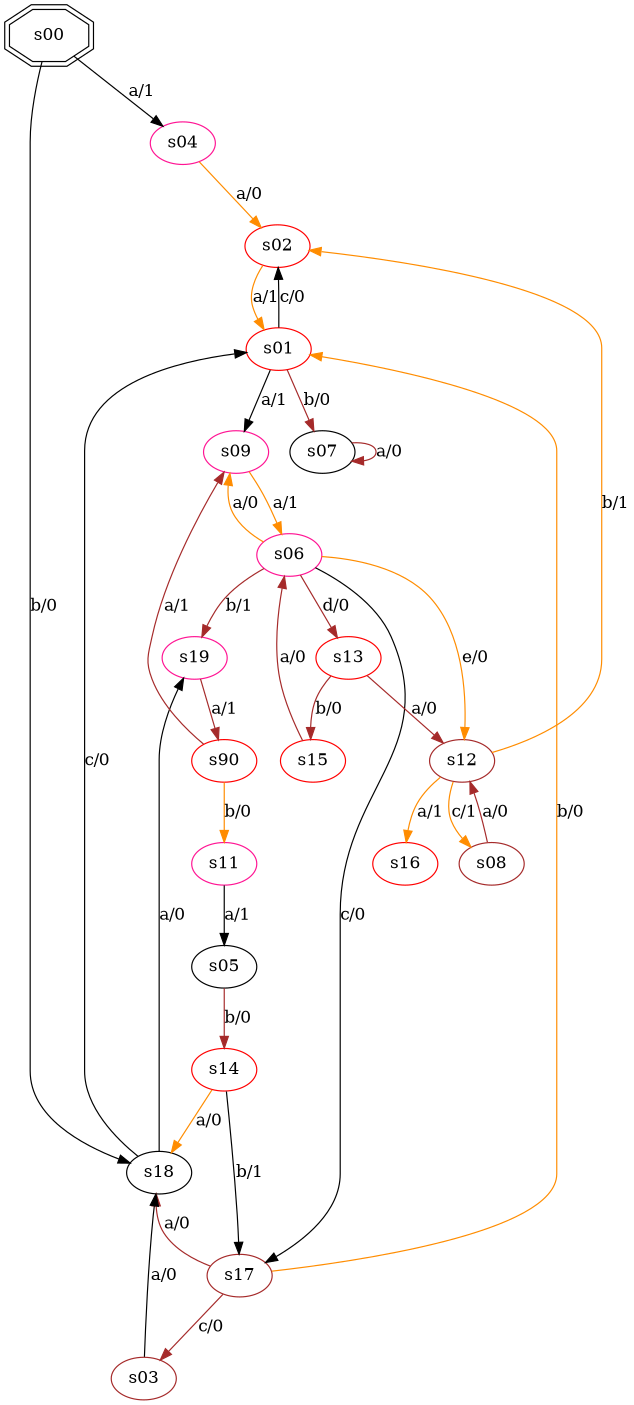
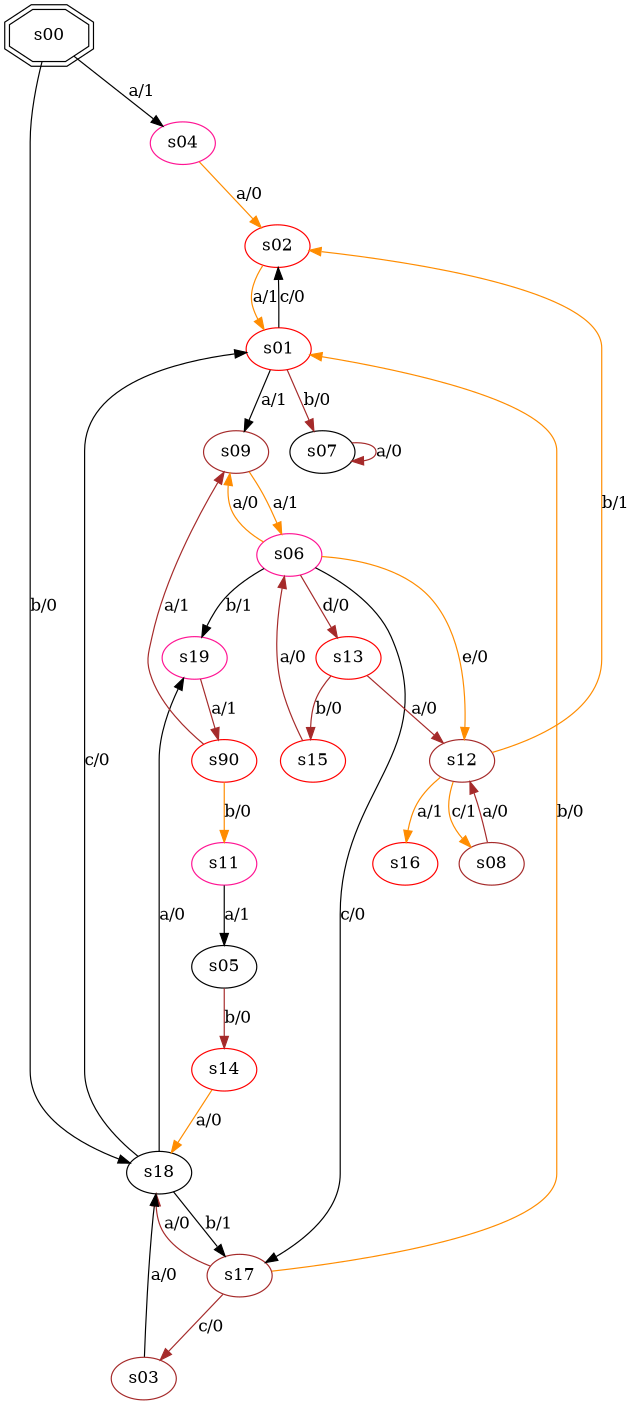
  digraph {
    node [color=red]
    edge [color=brown]
    s00 [color=black shape=doubleoctagon]
    s04 [color=deeppink]
    s18 [color=black]
    s02
    s01
    s19 [color=deeppink]
    s17 [color=brown]
-   s09 [color=deeppink]
+   s09 [color=brown]
    s07 [color=black]
    n10 [label=s90]
    s03 [color=brown]
    s06 [color=deeppink]
    s13
    s12 [color=brown]
    s05 [color=black]
    s14
    s15
    s08 [color=brown]
    s16
    s11 [color=deeppink]
    s00 -> s04 [color=black label="a/1"]
    s00 -> s18 [color=black label="b/0"]
    s04 -> s02 [color=darkorange label="a/0"]
    s18 -> s01 [color=black label="c/0"]
    s18 -> s19 [color=black label="a/0"]
-   s14 -> s17 [color=black label="b/1"]
+   s18 -> s17 [color=black label="b/1"]
    s02 -> s01 [color=darkorange label="a/1"]
    s01 -> s02 [color=black label="c/0"]
    s01 -> s09 [color=black label="a/1"]
    s01 -> s07 [label="b/0"]
    s19 -> n10 [label="a/1"]
    s17 -> s18 [label="a/0"]
    s17 -> s01 [color=darkorange label="b/0"]
    s17 -> s03 [label="c/0"]
    s09 -> s06 [color=darkorange label="a/1"]
    s07 -> s07 [label="a/0"]
    n10 -> s09 [label="a/1"]
    n10 -> s11 [color=darkorange label="b/0"]
    s03 -> s18 [color=black label="a/0"]
-   s06 -> s19 [label="b/1"]
+   s06 -> s19 [color=black label="b/1"]
    s06 -> s17 [color=black label="c/0"]
    s06 -> s09 [color=darkorange label="a/0"]
    s06 -> s13 [label="d/0"]
    s06 -> s12 [color=darkorange label="e/0"]
    s13 -> s12 [label="a/0"]
    s13 -> s15 [label="b/0"]
    s12 -> s02 [color=darkorange label="b/1"]
    s12 -> s08 [color=darkorange label="c/1"]
    s12 -> s16 [color=darkorange label="a/1"]
    s05 -> s14 [label="b/0"]
    s14 -> s18 [color=darkorange label="a/0"]
    s15 -> s06 [label="a/0"]
    s08 -> s12 [label="a/0"]
    s11 -> s05 [color=black label="a/1"]
  }
